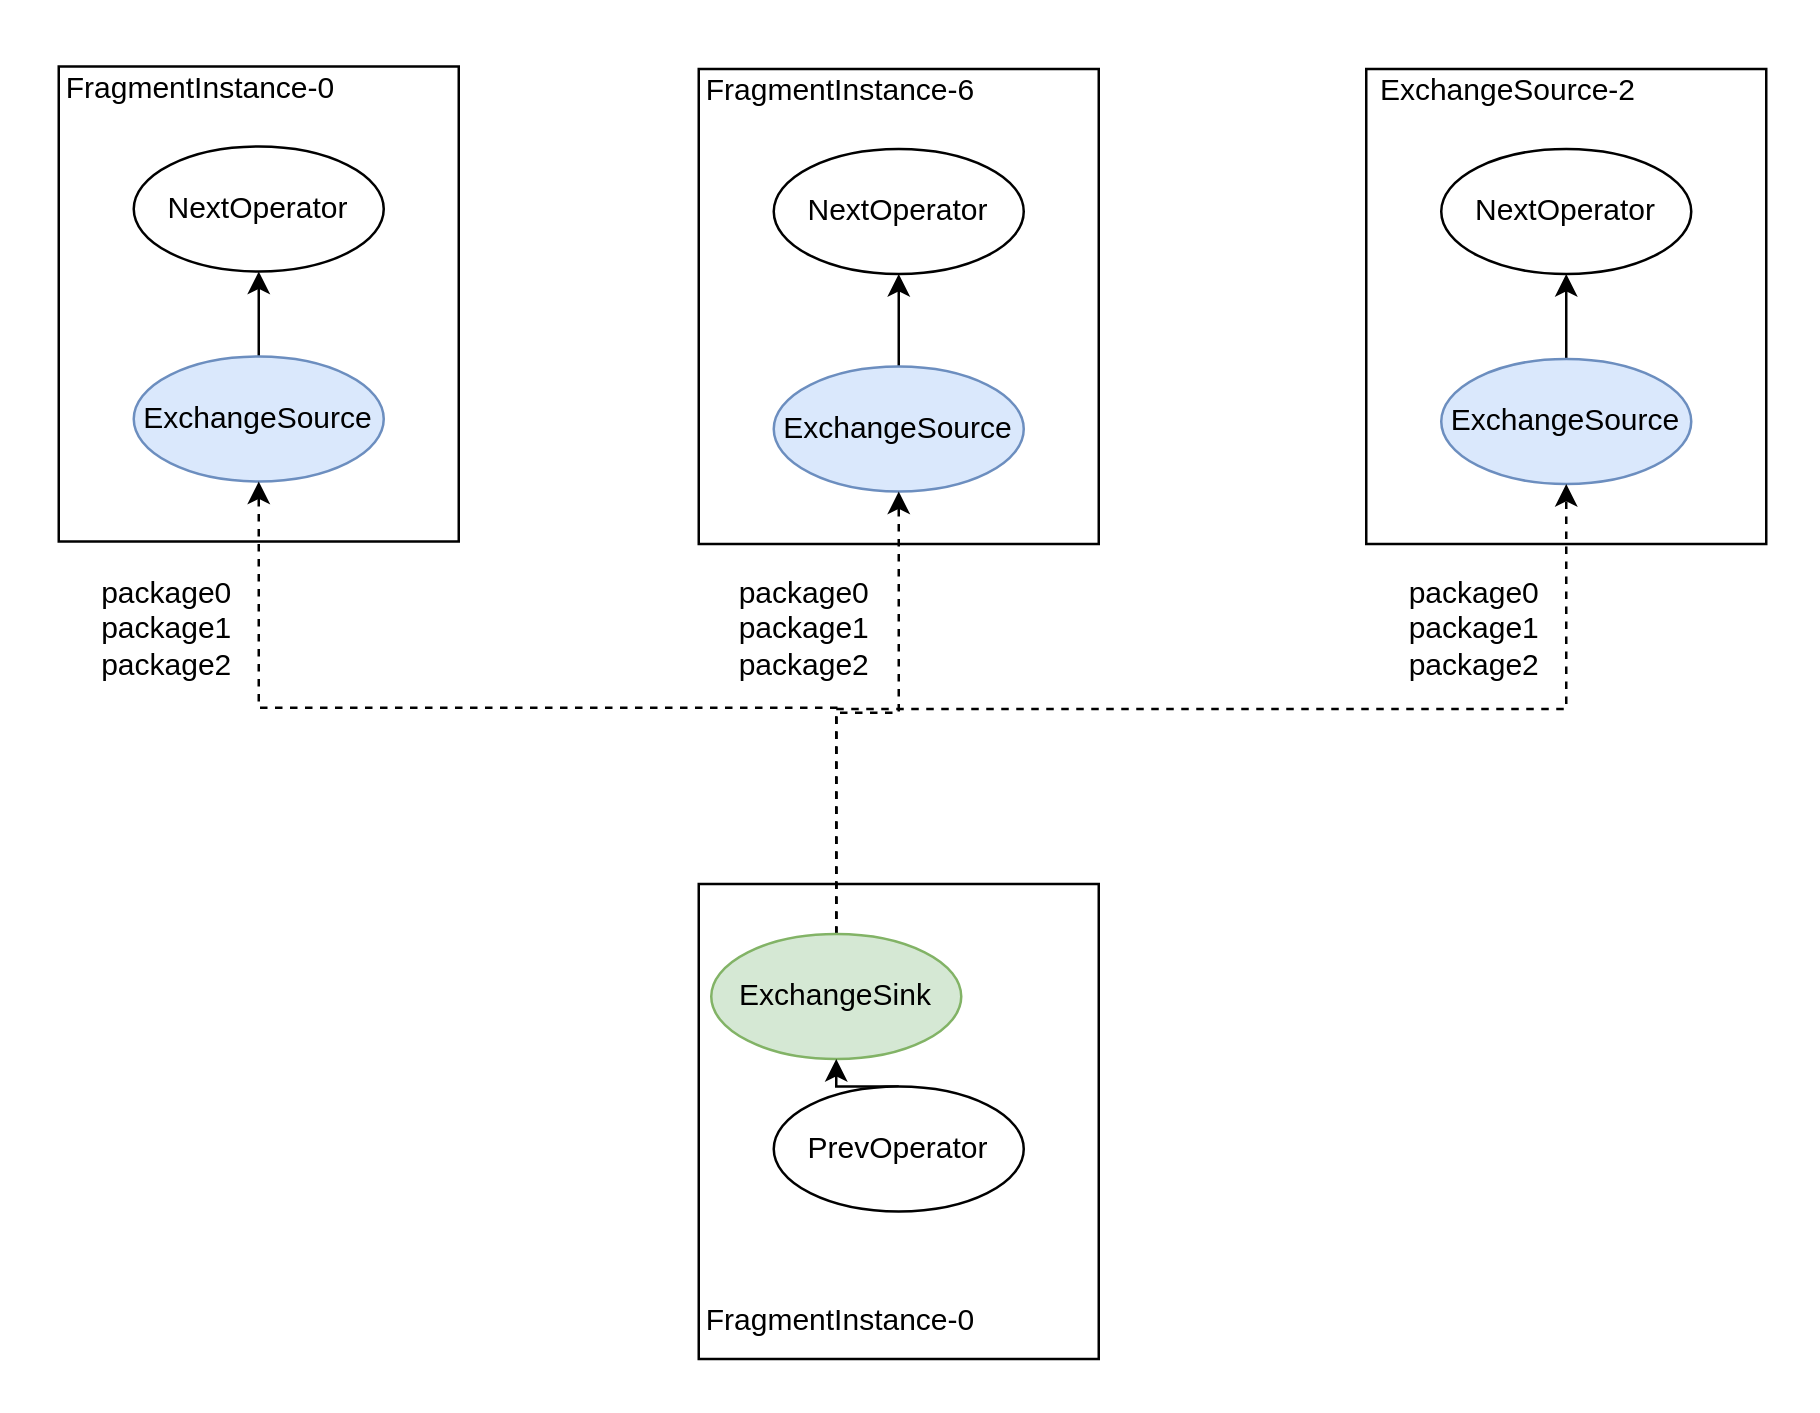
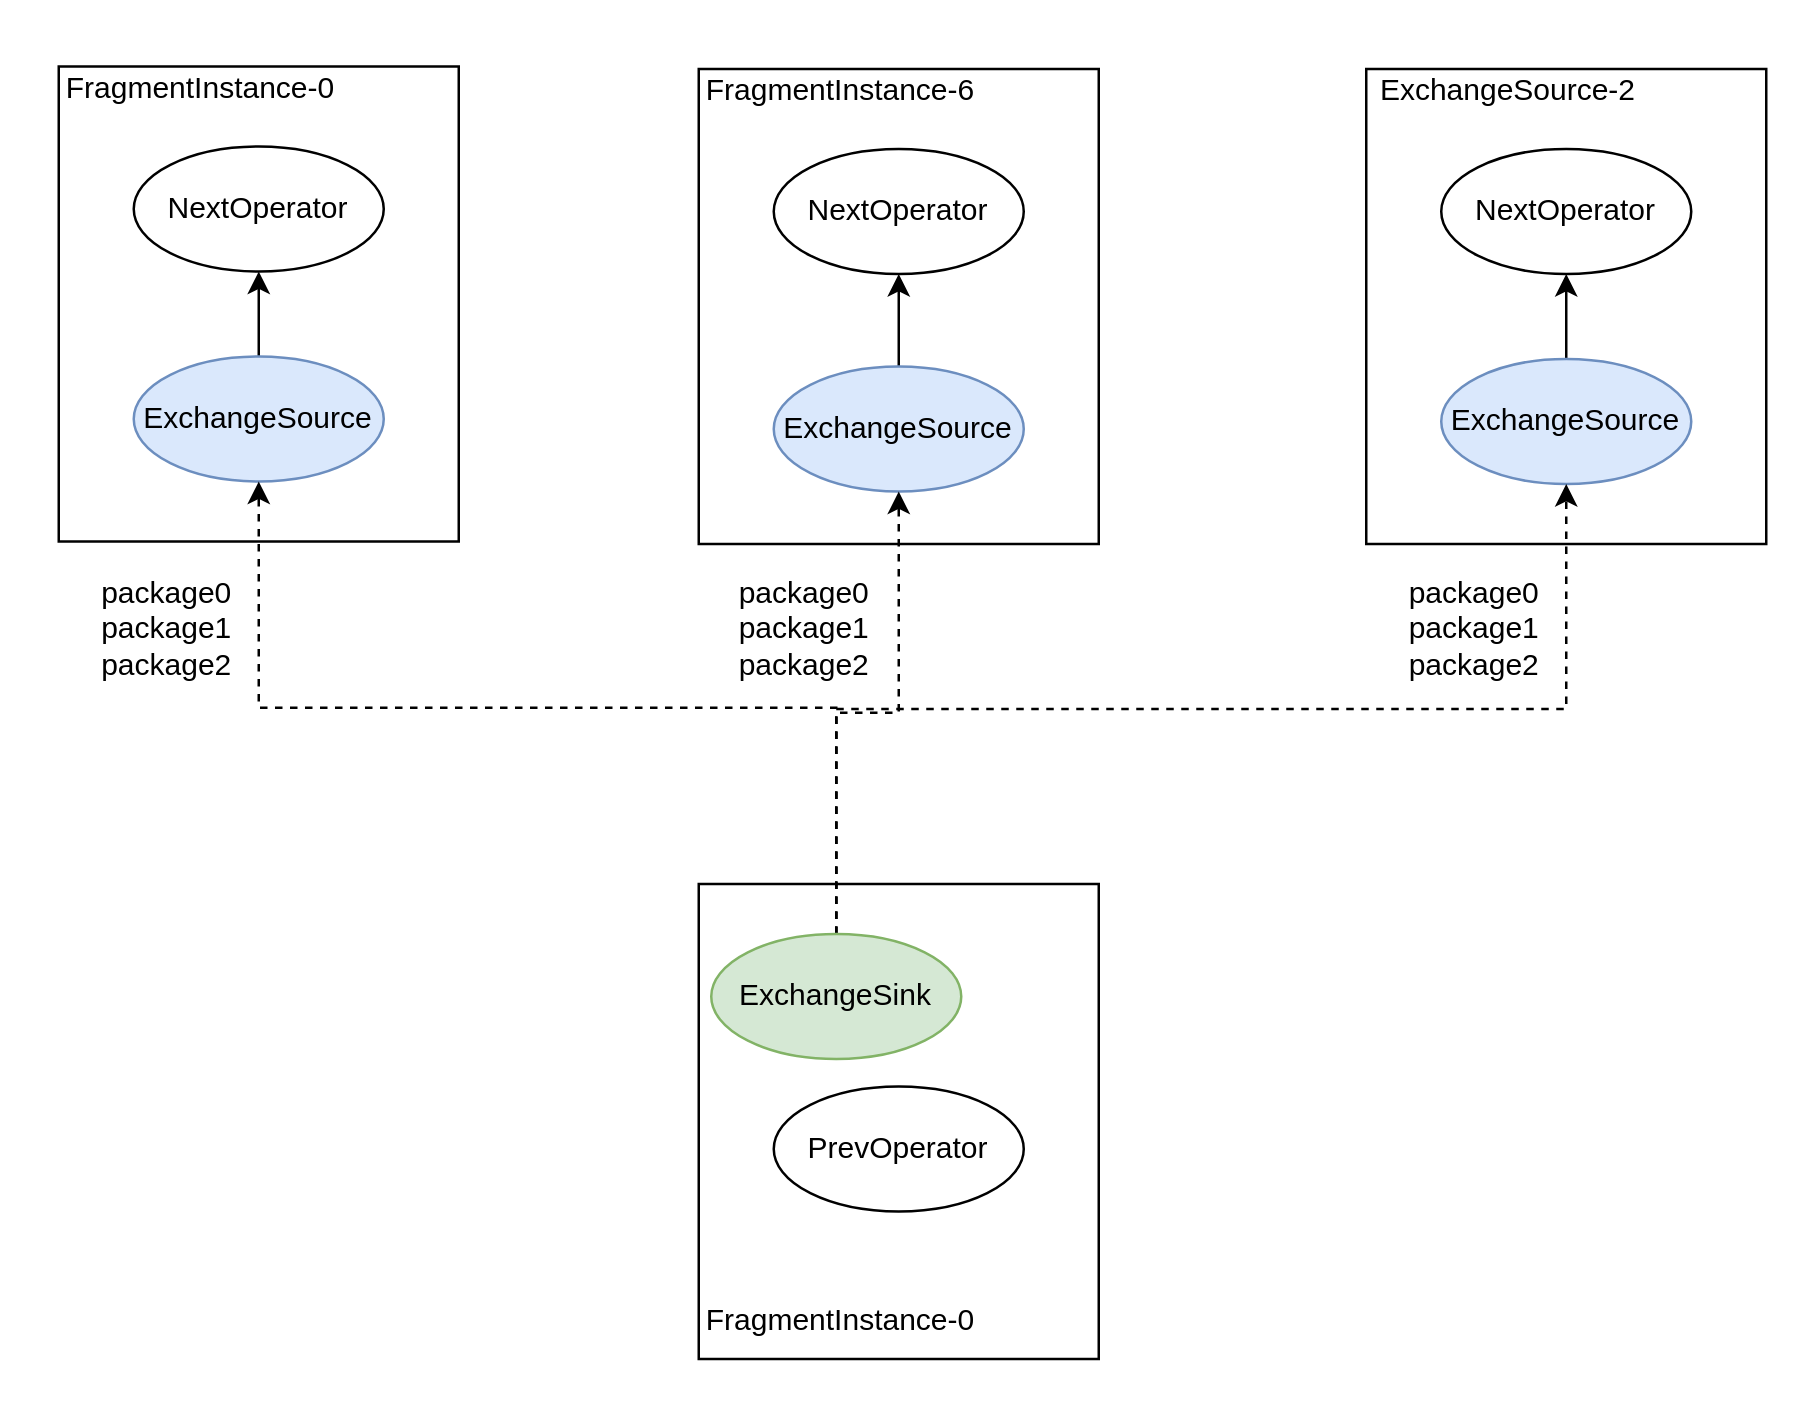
  <mxCell id="0" />
  <mxCell id="1" parent="0" />
  <mxCell id="2" value="" style="rounded=0;whiteSpace=wrap;html=1;" vertex="1" parent="1"><mxGeometry x="23" y="26" width="160" height="190" as="geometry" /></mxCell>
  <mxCell id="3" value="NextOperator" style="ellipse;whiteSpace=wrap;html=1;" vertex="1" parent="1"><mxGeometry x="53" y="58" width="100" height="50" as="geometry" /></mxCell>
  <mxCell id="4" style="edgeStyle=orthogonalEdgeStyle;rounded=0;orthogonalLoop=1;jettySize=auto;html=1;exitX=0.5;exitY=0;exitDx=0;exitDy=0;entryX=0.5;entryY=1;entryDx=0;entryDy=0;" edge="1" parent="1" source="5" target="3"><mxGeometry relative="1" as="geometry" /></mxCell>
  <mxCell id="5" value="ExchangeSource" style="ellipse;whiteSpace=wrap;html=1;fillColor=#dae8fc;strokeColor=#6c8ebf;" vertex="1" parent="1"><mxGeometry x="53" y="142" width="100" height="50" as="geometry" /></mxCell>
  <mxCell id="6" value="FragmentInstance-0" style="text;html=1;strokeColor=none;fillColor=none;align=center;verticalAlign=middle;whiteSpace=wrap;rounded=0;" vertex="1" parent="1"><mxGeometry x="20" y="20" width="120" height="30" as="geometry" /></mxCell>
  <mxCell id="7" value="" style="rounded=0;whiteSpace=wrap;html=1;" vertex="1" parent="1"><mxGeometry x="279" y="27" width="160" height="190" as="geometry" /></mxCell>
  <mxCell id="8" value="NextOperator" style="ellipse;whiteSpace=wrap;html=1;" vertex="1" parent="1"><mxGeometry x="309" y="59" width="100" height="50" as="geometry" /></mxCell>
  <mxCell id="9" style="edgeStyle=orthogonalEdgeStyle;rounded=0;orthogonalLoop=1;jettySize=auto;html=1;exitX=0.5;exitY=0;exitDx=0;exitDy=0;entryX=0.5;entryY=1;entryDx=0;entryDy=0;" edge="1" parent="1" source="10" target="8"><mxGeometry relative="1" as="geometry" /></mxCell>
  <mxCell id="10" value="ExchangeSource" style="ellipse;whiteSpace=wrap;html=1;fillColor=#dae8fc;strokeColor=#6c8ebf;" vertex="1" parent="1"><mxGeometry x="309" y="146" width="100" height="50" as="geometry" /></mxCell>
  <mxCell id="11" value="FragmentInstance-6" style="text;html=1;strokeColor=none;fillColor=none;align=center;verticalAlign=middle;whiteSpace=wrap;rounded=0;" vertex="1" parent="1"><mxGeometry x="276" y="21" width="120" height="30" as="geometry" /></mxCell>
  <mxCell id="12" value="" style="rounded=0;whiteSpace=wrap;html=1;" vertex="1" parent="1"><mxGeometry x="546" y="27" width="160" height="190" as="geometry" /></mxCell>
  <mxCell id="13" value="NextOperator" style="ellipse;whiteSpace=wrap;html=1;" vertex="1" parent="1"><mxGeometry x="576" y="59" width="100" height="50" as="geometry" /></mxCell>
  <mxCell id="14" style="edgeStyle=orthogonalEdgeStyle;rounded=0;orthogonalLoop=1;jettySize=auto;html=1;exitX=0.5;exitY=0;exitDx=0;exitDy=0;entryX=0.5;entryY=1;entryDx=0;entryDy=0;" edge="1" parent="1" source="15" target="13"><mxGeometry relative="1" as="geometry" /></mxCell>
  <mxCell id="15" value="ExchangeSource" style="ellipse;whiteSpace=wrap;html=1;fillColor=#dae8fc;strokeColor=#6c8ebf;" vertex="1" parent="1"><mxGeometry x="576" y="143" width="100" height="50" as="geometry" /></mxCell>
  <mxCell id="16" value="ExchangeSource-2" style="text;html=1;strokeColor=none;fillColor=none;align=center;verticalAlign=middle;whiteSpace=wrap;rounded=0;" vertex="1" parent="1"><mxGeometry x="543" y="21" width="120" height="30" as="geometry" /></mxCell>
  <mxCell id="17" value="" style="rounded=0;whiteSpace=wrap;html=1;" vertex="1" parent="1"><mxGeometry x="279" y="353" width="160" height="190" as="geometry" /></mxCell>
  <mxCell id="18" style="edgeStyle=orthogonalEdgeStyle;rounded=0;orthogonalLoop=1;jettySize=auto;html=1;exitX=0.5;exitY=0;exitDx=0;exitDy=0;dashed=1;" edge="1" parent="1" source="21" target="5"><mxGeometry relative="1" as="geometry" /></mxCell>
  <mxCell id="19" style="edgeStyle=orthogonalEdgeStyle;rounded=0;orthogonalLoop=1;jettySize=auto;html=1;exitX=0.5;exitY=0;exitDx=0;exitDy=0;entryX=0.5;entryY=1;entryDx=0;entryDy=0;dashed=1;" edge="1" parent="1" source="21" target="10"><mxGeometry relative="1" as="geometry" /></mxCell>
  <mxCell id="20" style="edgeStyle=orthogonalEdgeStyle;rounded=0;orthogonalLoop=1;jettySize=auto;html=1;exitX=0.5;exitY=0;exitDx=0;exitDy=0;entryX=0.5;entryY=1;entryDx=0;entryDy=0;dashed=1;" edge="1" parent="1" source="21" target="15"><mxGeometry relative="1" as="geometry" /></mxCell>
  <mxCell id="21" value="ExchangeSink" style="ellipse;whiteSpace=wrap;html=1;fillColor=#d5e8d4;strokeColor=#82b366;" vertex="1" parent="1"><mxGeometry x="284" y="373" width="100" height="50" as="geometry" /></mxCell>
- <mxCell id="22" style="edgeStyle=orthogonalEdgeStyle;rounded=0;orthogonalLoop=1;jettySize=auto;html=1;exitX=0.5;exitY=0;exitDx=0;exitDy=0;entryX=0.5;entryY=1;entryDx=0;entryDy=0;" edge="1" parent="1" source="23" target="21"><mxGeometry relative="1" as="geometry" /></mxCell>
  <mxCell id="23" value="PrevOperator" style="ellipse;whiteSpace=wrap;html=1;" vertex="1" parent="1"><mxGeometry x="309" y="434" width="100" height="50" as="geometry" /></mxCell>
  <mxCell id="24" value="FragmentInstance-0" style="text;html=1;strokeColor=none;fillColor=none;align=center;verticalAlign=middle;whiteSpace=wrap;rounded=0;" vertex="1" parent="1"><mxGeometry x="276" y="513" width="120" height="30" as="geometry" /></mxCell>
  <mxCell id="25" value="package0&lt;br&gt;package1&lt;br&gt;package2" style="text;html=1;strokeColor=none;fillColor=none;align=center;verticalAlign=middle;whiteSpace=wrap;rounded=0;" vertex="1" parent="1"><mxGeometry x="30" y="228" width="73" height="45" as="geometry" /></mxCell>
  <mxCell id="26" value="package0&lt;br&gt;package1&lt;br&gt;package2" style="text;html=1;strokeColor=none;fillColor=none;align=center;verticalAlign=middle;whiteSpace=wrap;rounded=0;" vertex="1" parent="1"><mxGeometry x="285" y="228" width="73" height="45" as="geometry" /></mxCell>
  <mxCell id="27" value="package0&lt;br&gt;package1&lt;br&gt;package2" style="text;html=1;strokeColor=none;fillColor=none;align=center;verticalAlign=middle;whiteSpace=wrap;rounded=0;" vertex="1" parent="1"><mxGeometry x="553" y="228" width="73" height="45" as="geometry" /></mxCell>
